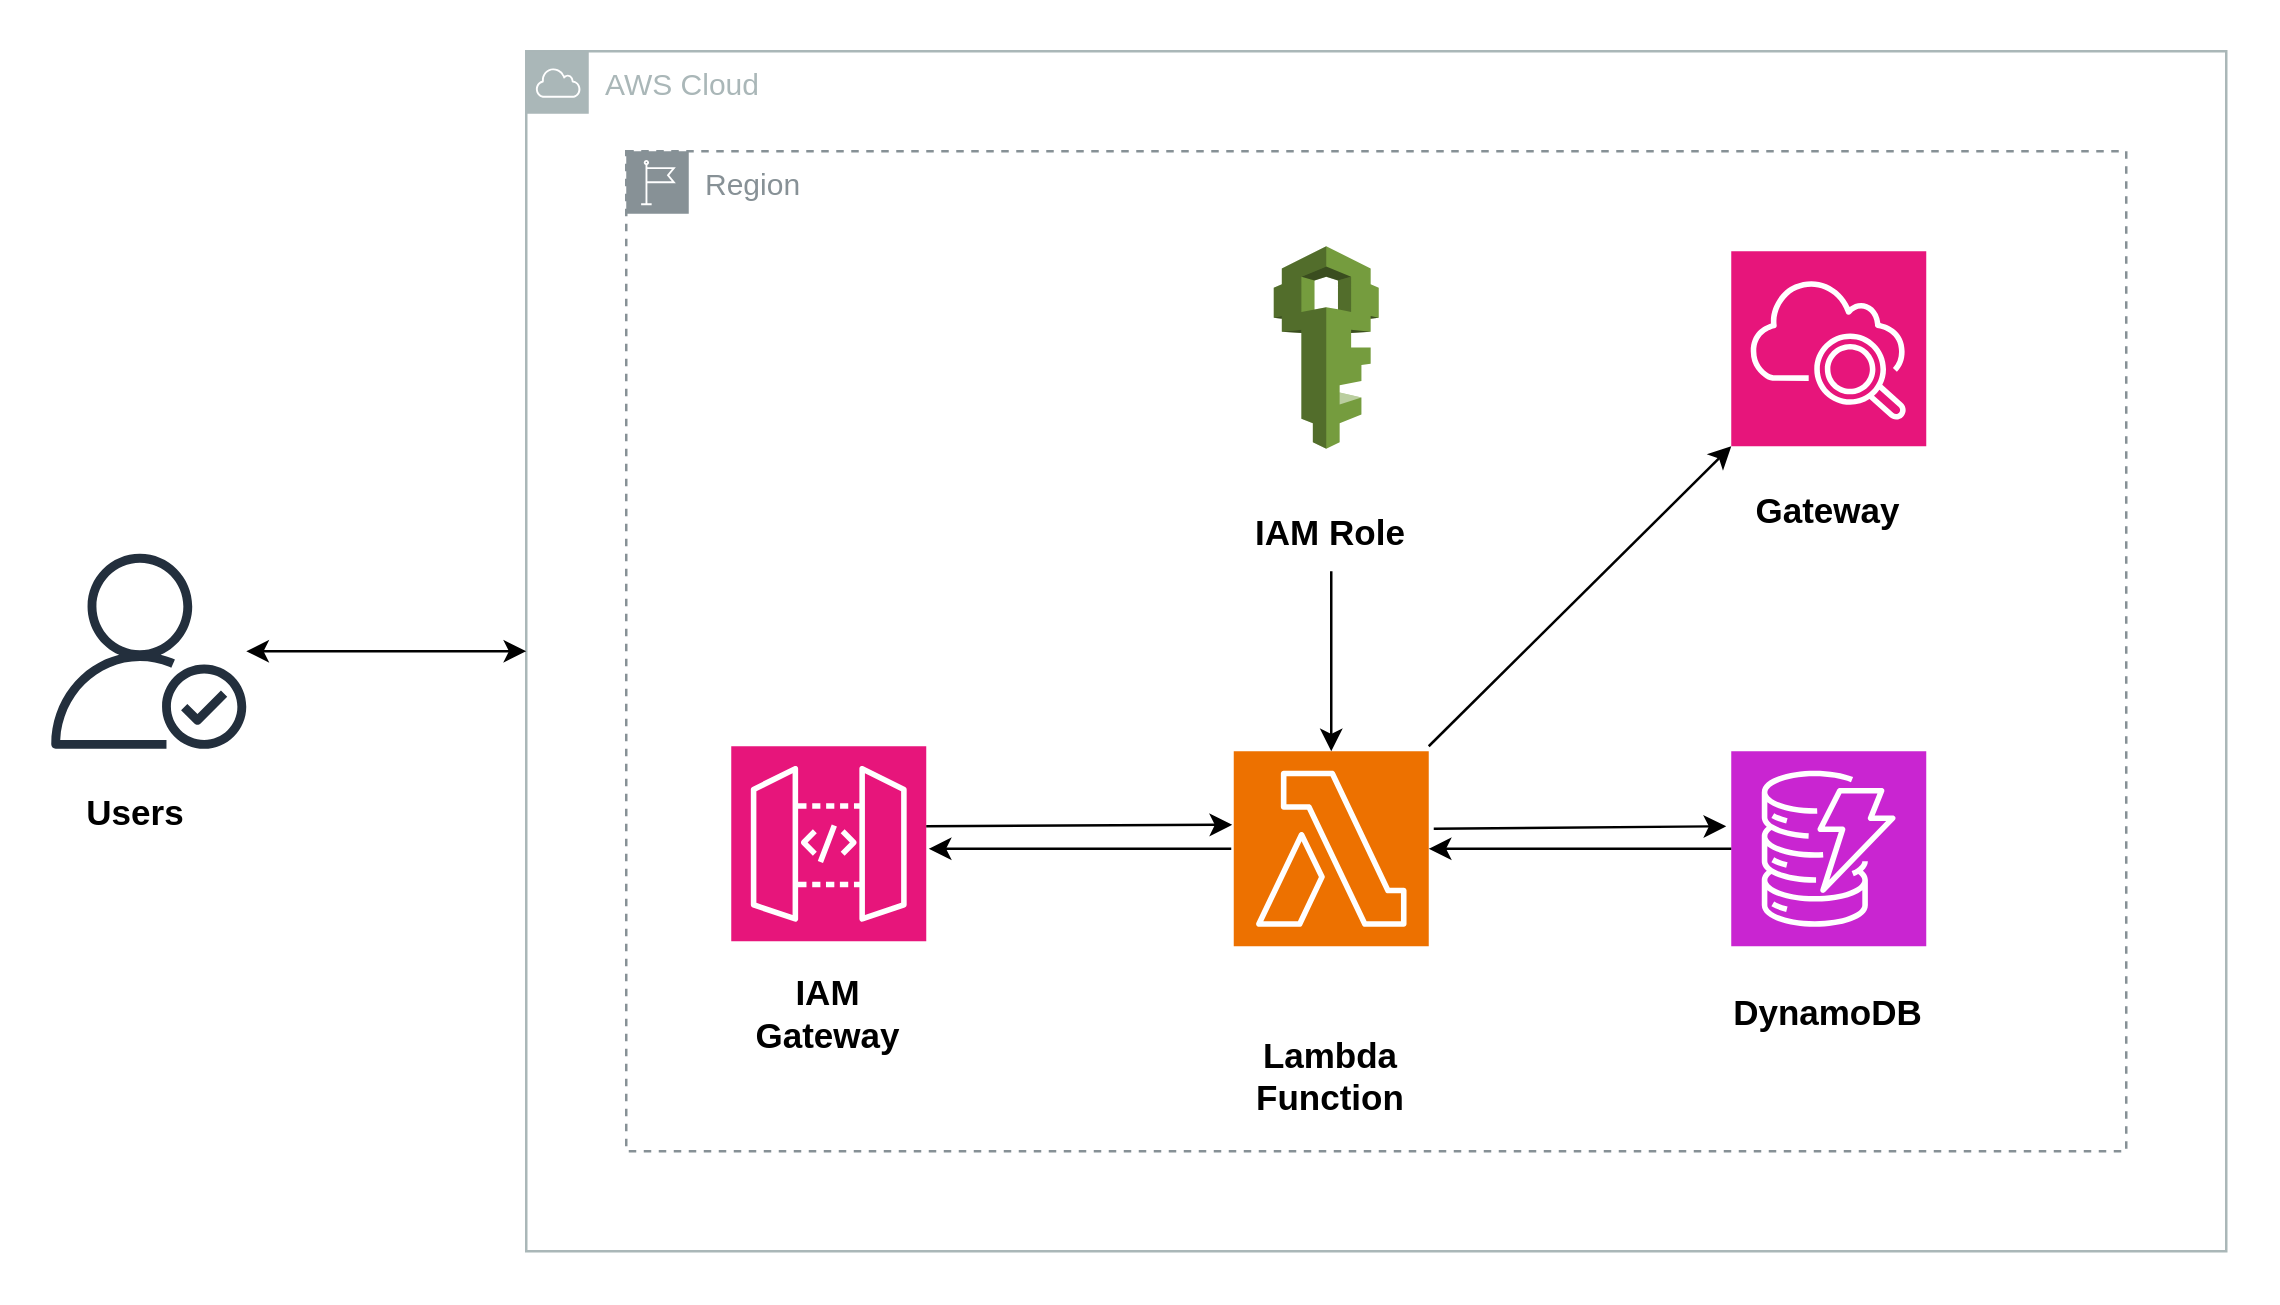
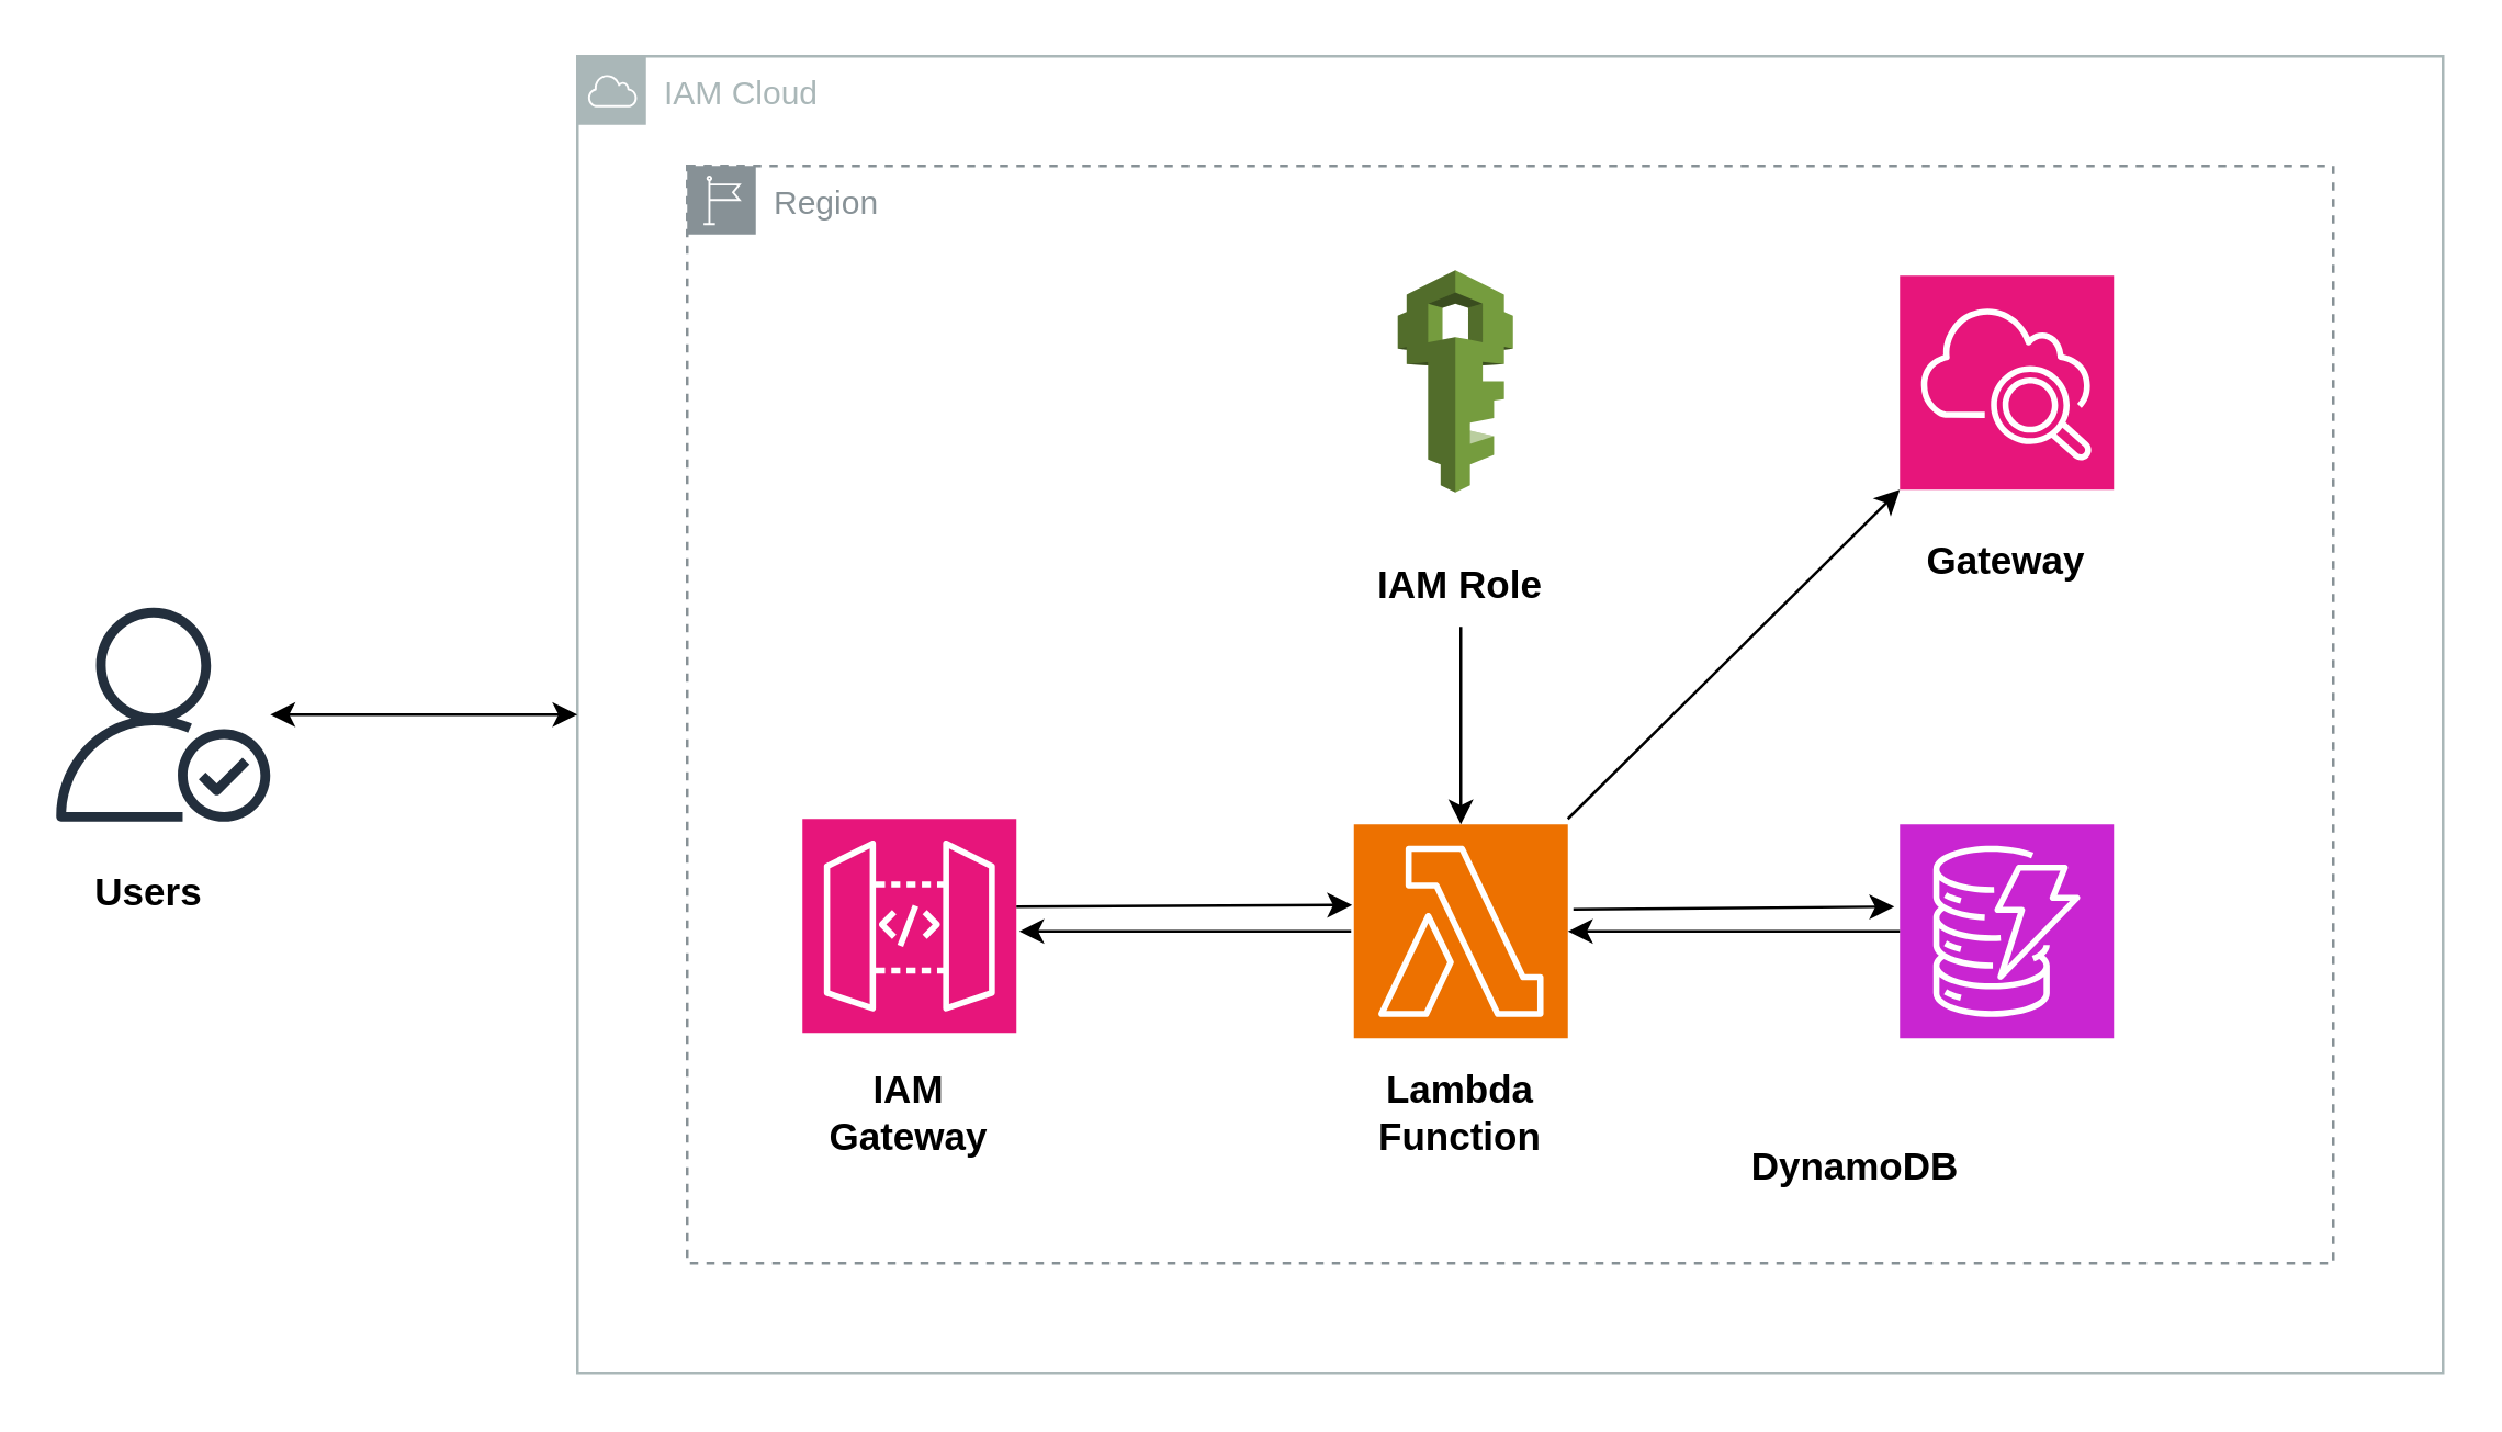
  <mxCell id="0" />
  <mxCell id="1" parent="0" />
  <mxCell id="2" value="Region" style="sketch=0;outlineConnect=0;gradientColor=none;html=1;whiteSpace=wrap;fontSize=12;fontStyle=0;shape=mxgraph.aws4.group;grIcon=mxgraph.aws4.group_region;strokeColor=#879196;fillColor=none;verticalAlign=top;align=left;spacingLeft=30;fontColor=#879196;dashed=1;" vertex="1" parent="1"><mxGeometry x="250" y="60" width="600" height="400" as="geometry" /></mxCell>
- <mxCell id="3" value="AWS Cloud" style="sketch=0;outlineConnect=0;gradientColor=none;html=1;whiteSpace=wrap;fontSize=12;fontStyle=0;shape=mxgraph.aws4.group;grIcon=mxgraph.aws4.group_aws_cloud;strokeColor=#AAB7B8;fillColor=none;verticalAlign=top;align=left;spacingLeft=30;fontColor=#AAB7B8;dashed=0;" vertex="1" parent="1"><mxGeometry x="210" y="20" width="680" height="480" as="geometry" /></mxCell>
+ <mxCell id="3" value="IAM Cloud" style="sketch=0;outlineConnect=0;gradientColor=none;html=1;whiteSpace=wrap;fontSize=12;fontStyle=0;shape=mxgraph.aws4.group;grIcon=mxgraph.aws4.group_aws_cloud;strokeColor=#AAB7B8;fillColor=none;verticalAlign=top;align=left;spacingLeft=30;fontColor=#AAB7B8;dashed=0;" vertex="1" parent="1"><mxGeometry x="210" y="20" width="680" height="480" as="geometry" /></mxCell>
  <mxCell id="4" value="" style="sketch=0;points=[[0,0,0],[0.25,0,0],[0.5,0,0],[0.75,0,0],[1,0,0],[0,1,0],[0.25,1,0],[0.5,1,0],[0.75,1,0],[1,1,0],[0,0.25,0],[0,0.5,0],[0,0.75,0],[1,0.25,0],[1,0.5,0],[1,0.75,0]];outlineConnect=0;fontColor=#232F3E;fillColor=#C925D1;strokeColor=#ffffff;dashed=0;verticalLabelPosition=bottom;verticalAlign=top;align=center;html=1;fontSize=12;fontStyle=0;aspect=fixed;shape=mxgraph.aws4.resourceIcon;resIcon=mxgraph.aws4.dynamodb;" vertex="1" parent="1"><mxGeometry x="692" y="300" width="78" height="78" as="geometry" /></mxCell>
  <mxCell id="5" value="" style="sketch=0;points=[[0,0,0],[0.25,0,0],[0.5,0,0],[0.75,0,0],[1,0,0],[0,1,0],[0.25,1,0],[0.5,1,0],[0.75,1,0],[1,1,0],[0,0.25,0],[0,0.5,0],[0,0.75,0],[1,0.25,0],[1,0.5,0],[1,0.75,0]];outlineConnect=0;fontColor=#232F3E;fillColor=#ED7100;strokeColor=#ffffff;dashed=0;verticalLabelPosition=bottom;verticalAlign=top;align=center;html=1;fontSize=12;fontStyle=0;aspect=fixed;shape=mxgraph.aws4.resourceIcon;resIcon=mxgraph.aws4.lambda;" vertex="1" parent="1"><mxGeometry x="493" y="300" width="78" height="78" as="geometry" /></mxCell>
  <mxCell id="6" value="" style="sketch=0;outlineConnect=0;fontColor=#232F3E;gradientColor=none;fillColor=#232F3D;strokeColor=none;dashed=0;verticalLabelPosition=bottom;verticalAlign=top;align=center;html=1;fontSize=12;fontStyle=0;aspect=fixed;pointerEvents=1;shape=mxgraph.aws4.authenticated_user;" vertex="1" parent="1"><mxGeometry x="20" y="221" width="78" height="78" as="geometry" /></mxCell>
  <mxCell id="7" value="" style="sketch=0;points=[[0,0,0],[0.25,0,0],[0.5,0,0],[0.75,0,0],[1,0,0],[0,1,0],[0.25,1,0],[0.5,1,0],[0.75,1,0],[1,1,0],[0,0.25,0],[0,0.5,0],[0,0.75,0],[1,0.25,0],[1,0.5,0],[1,0.75,0]];outlineConnect=0;fontColor=#232F3E;fillColor=#E7157B;strokeColor=#ffffff;dashed=0;verticalLabelPosition=bottom;verticalAlign=top;align=center;html=1;fontSize=12;fontStyle=0;aspect=fixed;shape=mxgraph.aws4.resourceIcon;resIcon=mxgraph.aws4.api_gateway;" vertex="1" parent="1"><mxGeometry x="292" y="298" width="78" height="78" as="geometry" /></mxCell>
  <mxCell id="8" value="" style="outlineConnect=0;dashed=0;verticalLabelPosition=bottom;verticalAlign=top;align=center;html=1;shape=mxgraph.aws3.iam;fillColor=#759C3E;gradientColor=none;" vertex="1" parent="1"><mxGeometry x="509" y="98" width="42" height="81" as="geometry" /></mxCell>
  <mxCell id="9" value="IAM Gateway" style="text;html=1;align=center;verticalAlign=middle;whiteSpace=wrap;rounded=0;fontStyle=1;fontSize=14;" vertex="1" parent="1"><mxGeometry x="292" y="390" width="78" height="30" as="geometry" /></mxCell>
- <mxCell id="10" value="Lambda Function" style="text;html=1;align=center;verticalAlign=middle;whiteSpace=wrap;rounded=0;fontStyle=1;fontSize=14;" vertex="1" parent="1"><mxGeometry x="493" y="415" width="78" height="30" as="geometry" /></mxCell>
- <mxCell id="11" value="DynamoDB" style="text;html=1;align=center;verticalAlign=middle;whiteSpace=wrap;rounded=0;fontStyle=1;fontSize=14;" vertex="1" parent="1"><mxGeometry x="692" y="390" width="78" height="30" as="geometry" /></mxCell>
+ <mxCell id="10" value="Lambda Function" style="text;html=1;align=center;verticalAlign=middle;whiteSpace=wrap;rounded=0;fontStyle=1;fontSize=14;" vertex="1" parent="1"><mxGeometry x="493" y="390" width="78" height="30" as="geometry" /></mxCell>
+ <mxCell id="11" value="DynamoDB" style="text;html=1;align=center;verticalAlign=middle;whiteSpace=wrap;rounded=0;fontStyle=1;fontSize=14;" vertex="1" parent="1"><mxGeometry x="637" y="410" width="78" height="30" as="geometry" /></mxCell>
  <mxCell id="12" value="IAM Role" style="text;html=1;align=center;verticalAlign=middle;whiteSpace=wrap;rounded=0;fontStyle=1;fontSize=14;" vertex="1" parent="1"><mxGeometry x="493" y="198" width="78" height="30" as="geometry" /></mxCell>
  <mxCell id="13" value="" style="sketch=0;points=[[0,0,0],[0.25,0,0],[0.5,0,0],[0.75,0,0],[1,0,0],[0,1,0],[0.25,1,0],[0.5,1,0],[0.75,1,0],[1,1,0],[0,0.25,0],[0,0.5,0],[0,0.75,0],[1,0.25,0],[1,0.5,0],[1,0.75,0]];points=[[0,0,0],[0.25,0,0],[0.5,0,0],[0.75,0,0],[1,0,0],[0,1,0],[0.25,1,0],[0.5,1,0],[0.75,1,0],[1,1,0],[0,0.25,0],[0,0.5,0],[0,0.75,0],[1,0.25,0],[1,0.5,0],[1,0.75,0]];outlineConnect=0;fontColor=#232F3E;fillColor=#E7157B;strokeColor=#ffffff;dashed=0;verticalLabelPosition=bottom;verticalAlign=top;align=center;html=1;fontSize=12;fontStyle=0;aspect=fixed;shape=mxgraph.aws4.resourceIcon;resIcon=mxgraph.aws4.cloudwatch_2;" vertex="1" parent="1"><mxGeometry x="692" y="100" width="78" height="78" as="geometry" /></mxCell>
  <mxCell id="14" value="Gateway" style="text;html=1;align=center;verticalAlign=middle;whiteSpace=wrap;rounded=0;fontStyle=1;fontSize=14;" vertex="1" parent="1"><mxGeometry x="692" y="189" width="78" height="30" as="geometry" /></mxCell>
  <mxCell id="15" value="" style="endArrow=classic;startArrow=classic;html=1;rounded=0;" edge="1" parent="1" source="6" target="3"><mxGeometry width="50" height="50" relative="1" as="geometry"><mxPoint x="370" y="320" as="sourcePoint" /><mxPoint x="420" y="270" as="targetPoint" /><Array as="points" /></mxGeometry></mxCell>
  <mxCell id="16" value="Users" style="text;html=1;align=center;verticalAlign=middle;whiteSpace=wrap;rounded=0;fontStyle=1;fontSize=14;" vertex="1" parent="1"><mxGeometry x="24" y="310" width="60" height="30" as="geometry" /></mxCell>
  <mxCell id="17" value="" style="endArrow=classic;html=1;rounded=0;entryX=0;entryY=1;entryDx=0;entryDy=0;entryPerimeter=0;" edge="1" parent="1" target="13"><mxGeometry width="50" height="50" relative="1" as="geometry"><mxPoint x="571" y="298" as="sourcePoint" /><mxPoint x="621" y="248" as="targetPoint" /></mxGeometry></mxCell>
  <mxCell id="18" value="" style="endArrow=classic;html=1;rounded=0;exitX=0.5;exitY=1;exitDx=0;exitDy=0;entryX=0.5;entryY=0;entryDx=0;entryDy=0;entryPerimeter=0;" edge="1" parent="1" source="12" target="5"><mxGeometry width="50" height="50" relative="1" as="geometry"><mxPoint x="505" y="269" as="sourcePoint" /><mxPoint x="555" y="219" as="targetPoint" /></mxGeometry></mxCell>
  <mxCell id="19" value="" style="endArrow=classic;html=1;rounded=0;entryX=-0.008;entryY=0.377;entryDx=0;entryDy=0;entryPerimeter=0;exitX=1;exitY=0.5;exitDx=0;exitDy=0;exitPerimeter=0;" edge="1" parent="1" target="5"><mxGeometry width="50" height="50" relative="1" as="geometry"><mxPoint x="370" y="330" as="sourcePoint" /><mxPoint x="493" y="332" as="targetPoint" /></mxGeometry></mxCell>
  <mxCell id="20" value="" style="endArrow=classic;html=1;rounded=0;exitX=1;exitY=0.5;exitDx=0;exitDy=0;exitPerimeter=0;" edge="1" parent="1"><mxGeometry width="50" height="50" relative="1" as="geometry"><mxPoint x="573" y="331" as="sourcePoint" /><mxPoint x="690" y="330" as="targetPoint" /></mxGeometry></mxCell>
  <mxCell id="21" value="" style="endArrow=classic;html=1;rounded=0;entryX=1;entryY=0.5;entryDx=0;entryDy=0;entryPerimeter=0;exitX=0;exitY=0.5;exitDx=0;exitDy=0;exitPerimeter=0;" edge="1" parent="1" source="4" target="5"><mxGeometry width="50" height="50" relative="1" as="geometry"><mxPoint x="520" y="528" as="sourcePoint" /><mxPoint x="643" y="530" as="targetPoint" /></mxGeometry></mxCell>
  <mxCell id="22" value="" style="endArrow=classic;html=1;rounded=0;entryX=1;entryY=0.5;entryDx=0;entryDy=0;entryPerimeter=0;exitX=0;exitY=0.5;exitDx=0;exitDy=0;exitPerimeter=0;" edge="1" parent="1"><mxGeometry width="50" height="50" relative="1" as="geometry"><mxPoint x="492" y="339" as="sourcePoint" /><mxPoint x="371" y="339" as="targetPoint" /></mxGeometry></mxCell>
